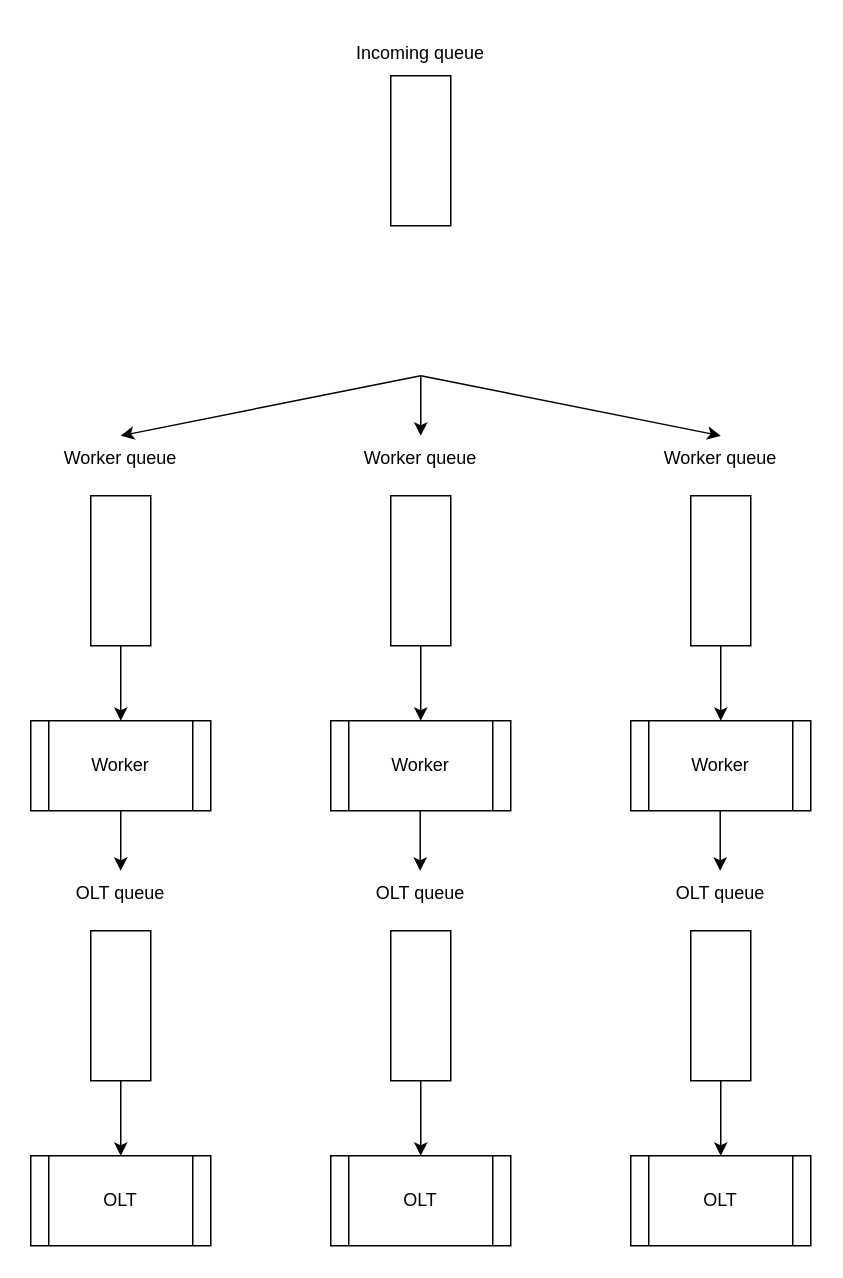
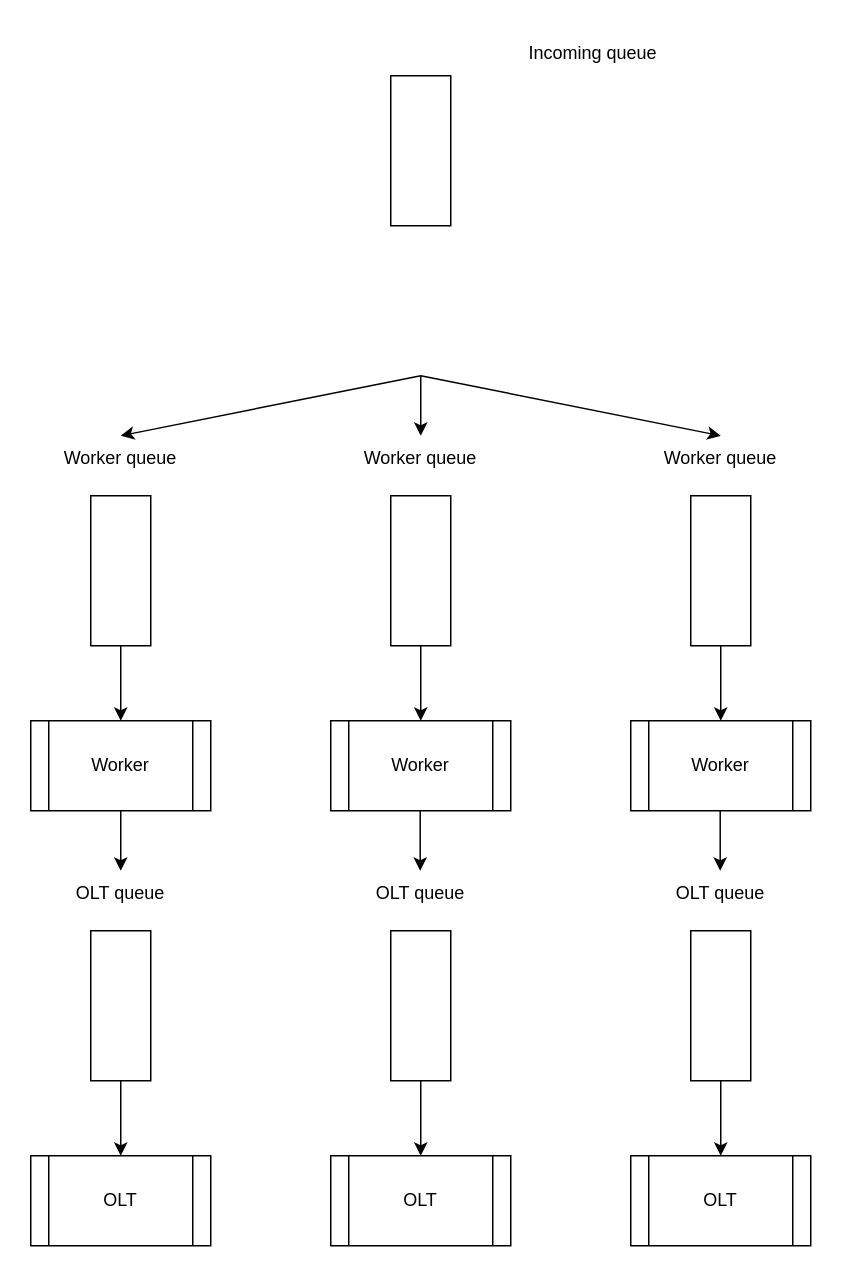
  <mxCell id="0" />
  <mxCell id="1" parent="0" />
  <mxCell id="2" value="" style="rounded=0;whiteSpace=wrap;html=1;" parent="1" vertex="1"><mxGeometry x="260" y="50" width="40" height="100" as="geometry" /></mxCell>
- <mxCell id="3" value="Incoming queue" style="text;html=1;strokeColor=none;fillColor=none;align=center;verticalAlign=middle;whiteSpace=wrap;rounded=0;" parent="1" vertex="1"><mxGeometry x="230" y="20" width="100" height="30" as="geometry" /></mxCell>
+ <mxCell id="3" value="Incoming queue" style="text;html=1;strokeColor=none;fillColor=none;align=center;verticalAlign=middle;whiteSpace=wrap;rounded=0;" parent="1" vertex="1"><mxGeometry x="345" y="20" width="100" height="30" as="geometry" /></mxCell>
  <mxCell id="4" value="Worker" style="shape=process;whiteSpace=wrap;html=1;backgroundOutline=1;" parent="1" vertex="1"><mxGeometry x="20" y="480" width="120" height="60" as="geometry" /></mxCell>
  <mxCell id="5" value="" style="rounded=0;whiteSpace=wrap;html=1;" parent="1" vertex="1"><mxGeometry x="60" y="330" width="40" height="100" as="geometry" /></mxCell>
  <mxCell id="6" value="Worker" style="shape=process;whiteSpace=wrap;html=1;backgroundOutline=1;" parent="1" vertex="1"><mxGeometry x="220" y="480" width="120" height="60" as="geometry" /></mxCell>
  <mxCell id="7" value="" style="rounded=0;whiteSpace=wrap;html=1;" parent="1" vertex="1"><mxGeometry x="260" y="330" width="40" height="100" as="geometry" /></mxCell>
  <mxCell id="8" value="Worker" style="shape=process;whiteSpace=wrap;html=1;backgroundOutline=1;" parent="1" vertex="1"><mxGeometry x="420" y="480" width="120" height="60" as="geometry" /></mxCell>
  <mxCell id="9" value="" style="rounded=0;whiteSpace=wrap;html=1;" parent="1" vertex="1"><mxGeometry x="460" y="330" width="40" height="100" as="geometry" /></mxCell>
  <mxCell id="10" value="Worker queue" style="text;html=1;strokeColor=none;fillColor=none;align=center;verticalAlign=middle;whiteSpace=wrap;rounded=0;" parent="1" vertex="1"><mxGeometry x="30" y="290" width="100" height="30" as="geometry" /></mxCell>
  <mxCell id="11" value="Worker queue" style="text;html=1;strokeColor=none;fillColor=none;align=center;verticalAlign=middle;whiteSpace=wrap;rounded=0;" parent="1" vertex="1"><mxGeometry x="230" y="290" width="100" height="30" as="geometry" /></mxCell>
  <mxCell id="12" value="Worker queue" style="text;html=1;strokeColor=none;fillColor=none;align=center;verticalAlign=middle;whiteSpace=wrap;rounded=0;" parent="1" vertex="1"><mxGeometry x="430" y="290" width="100" height="30" as="geometry" /></mxCell>
  <mxCell id="13" value="" style="endArrow=classic;html=1;rounded=0;exitX=0.5;exitY=1;exitDx=0;exitDy=0;entryX=0.5;entryY=0;entryDx=0;entryDy=0;" parent="1" target="10" edge="1"><mxGeometry width="50" height="50" relative="1" as="geometry"><mxPoint x="280" y="250" as="sourcePoint" /><mxPoint x="10" y="380" as="targetPoint" /></mxGeometry></mxCell>
  <mxCell id="14" value="" style="endArrow=classic;html=1;rounded=0;entryX=0.5;entryY=0;entryDx=0;entryDy=0;" parent="1" target="11" edge="1"><mxGeometry width="50" height="50" relative="1" as="geometry"><mxPoint x="280" y="250" as="sourcePoint" /><mxPoint x="400" y="280" as="targetPoint" /></mxGeometry></mxCell>
  <mxCell id="15" value="" style="endArrow=classic;html=1;rounded=0;exitX=0.5;exitY=1;exitDx=0;exitDy=0;entryX=0.5;entryY=0;entryDx=0;entryDy=0;" parent="1" target="12" edge="1"><mxGeometry width="50" height="50" relative="1" as="geometry"><mxPoint x="280" y="250" as="sourcePoint" /><mxPoint x="460" y="210" as="targetPoint" /></mxGeometry></mxCell>
  <mxCell id="16" value="" style="endArrow=classic;html=1;rounded=0;exitX=0.5;exitY=1;exitDx=0;exitDy=0;entryX=0.5;entryY=0;entryDx=0;entryDy=0;" parent="1" source="5" target="4" edge="1"><mxGeometry width="50" height="50" relative="1" as="geometry"><mxPoint x="260" y="480" as="sourcePoint" /><mxPoint x="310" y="430" as="targetPoint" /></mxGeometry></mxCell>
  <mxCell id="17" value="" style="endArrow=classic;html=1;rounded=0;exitX=0.5;exitY=1;exitDx=0;exitDy=0;entryX=0.5;entryY=0;entryDx=0;entryDy=0;" parent="1" source="7" target="6" edge="1"><mxGeometry width="50" height="50" relative="1" as="geometry"><mxPoint x="300" y="640" as="sourcePoint" /><mxPoint x="350" y="590" as="targetPoint" /></mxGeometry></mxCell>
  <mxCell id="18" value="" style="endArrow=classic;html=1;rounded=0;exitX=0.5;exitY=1;exitDx=0;exitDy=0;entryX=0.5;entryY=0;entryDx=0;entryDy=0;" parent="1" source="9" target="8" edge="1"><mxGeometry width="50" height="50" relative="1" as="geometry"><mxPoint x="460" y="660" as="sourcePoint" /><mxPoint x="510" y="610" as="targetPoint" /></mxGeometry></mxCell>
  <mxCell id="19" value="OLT" style="shape=process;whiteSpace=wrap;html=1;backgroundOutline=1;" parent="1" vertex="1"><mxGeometry x="20" y="770" width="120" height="60" as="geometry" /></mxCell>
  <mxCell id="20" value="" style="rounded=0;whiteSpace=wrap;html=1;" parent="1" vertex="1"><mxGeometry x="60" y="620" width="40" height="100" as="geometry" /></mxCell>
  <mxCell id="21" value="OLT queue" style="text;html=1;strokeColor=none;fillColor=none;align=center;verticalAlign=middle;whiteSpace=wrap;rounded=0;" parent="1" vertex="1"><mxGeometry x="30" y="580" width="100" height="30" as="geometry" /></mxCell>
  <mxCell id="22" value="" style="endArrow=classic;html=1;rounded=0;exitX=0.5;exitY=1;exitDx=0;exitDy=0;entryX=0.5;entryY=0;entryDx=0;entryDy=0;" parent="1" source="20" target="19" edge="1"><mxGeometry width="50" height="50" relative="1" as="geometry"><mxPoint x="260" y="770" as="sourcePoint" /><mxPoint x="310" y="720" as="targetPoint" /></mxGeometry></mxCell>
  <mxCell id="23" value="OLT" style="shape=process;whiteSpace=wrap;html=1;backgroundOutline=1;" parent="1" vertex="1"><mxGeometry x="220" y="770" width="120" height="60" as="geometry" /></mxCell>
  <mxCell id="24" value="" style="rounded=0;whiteSpace=wrap;html=1;" parent="1" vertex="1"><mxGeometry x="260" y="620" width="40" height="100" as="geometry" /></mxCell>
  <mxCell id="25" value="OLT queue" style="text;html=1;strokeColor=none;fillColor=none;align=center;verticalAlign=middle;whiteSpace=wrap;rounded=0;" parent="1" vertex="1"><mxGeometry x="230" y="580" width="100" height="30" as="geometry" /></mxCell>
  <mxCell id="26" value="" style="endArrow=classic;html=1;rounded=0;exitX=0.5;exitY=1;exitDx=0;exitDy=0;entryX=0.5;entryY=0;entryDx=0;entryDy=0;" parent="1" source="24" target="23" edge="1"><mxGeometry width="50" height="50" relative="1" as="geometry"><mxPoint x="460" y="770" as="sourcePoint" /><mxPoint x="510" y="720" as="targetPoint" /></mxGeometry></mxCell>
  <mxCell id="27" value="OLT" style="shape=process;whiteSpace=wrap;html=1;backgroundOutline=1;" parent="1" vertex="1"><mxGeometry x="420" y="770" width="120" height="60" as="geometry" /></mxCell>
  <mxCell id="28" value="" style="rounded=0;whiteSpace=wrap;html=1;" parent="1" vertex="1"><mxGeometry x="460" y="620" width="40" height="100" as="geometry" /></mxCell>
  <mxCell id="29" value="OLT queue" style="text;html=1;strokeColor=none;fillColor=none;align=center;verticalAlign=middle;whiteSpace=wrap;rounded=0;" parent="1" vertex="1"><mxGeometry x="430" y="580" width="100" height="30" as="geometry" /></mxCell>
  <mxCell id="30" value="" style="endArrow=classic;html=1;rounded=0;exitX=0.5;exitY=1;exitDx=0;exitDy=0;entryX=0.5;entryY=0;entryDx=0;entryDy=0;" parent="1" source="28" target="27" edge="1"><mxGeometry width="50" height="50" relative="1" as="geometry"><mxPoint x="660" y="770" as="sourcePoint" /><mxPoint x="710" y="720" as="targetPoint" /></mxGeometry></mxCell>
  <mxCell id="31" value="" style="endArrow=classic;html=1;rounded=0;exitX=0.5;exitY=1;exitDx=0;exitDy=0;" parent="1" source="4" edge="1"><mxGeometry width="50" height="50" relative="1" as="geometry"><mxPoint x="20" y="770" as="sourcePoint" /><mxPoint x="80" y="580" as="targetPoint" /></mxGeometry></mxCell>
  <mxCell id="32" value="" style="endArrow=classic;html=1;rounded=0;exitX=0.5;exitY=1;exitDx=0;exitDy=0;" parent="1" edge="1"><mxGeometry width="50" height="50" relative="1" as="geometry"><mxPoint x="279.63" y="540" as="sourcePoint" /><mxPoint x="279.63" y="580" as="targetPoint" /></mxGeometry></mxCell>
  <mxCell id="33" value="" style="endArrow=classic;html=1;rounded=0;exitX=0.5;exitY=1;exitDx=0;exitDy=0;" parent="1" edge="1"><mxGeometry width="50" height="50" relative="1" as="geometry"><mxPoint x="479.63" y="540" as="sourcePoint" /><mxPoint x="479.63" y="580" as="targetPoint" /></mxGeometry></mxCell>
